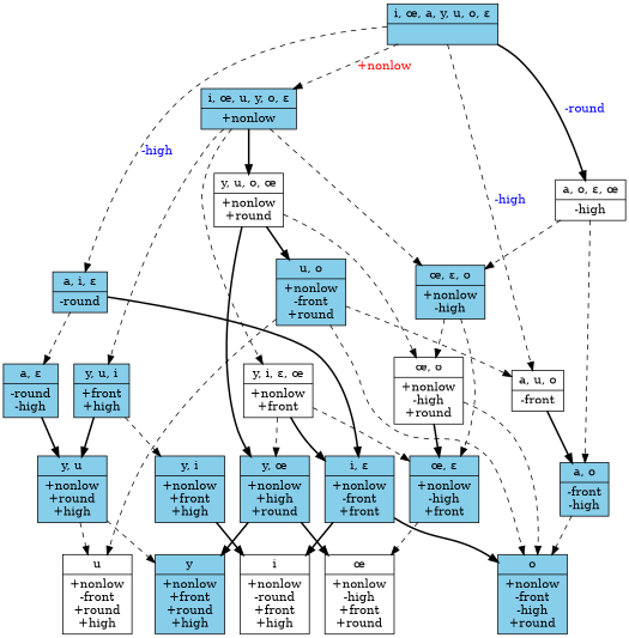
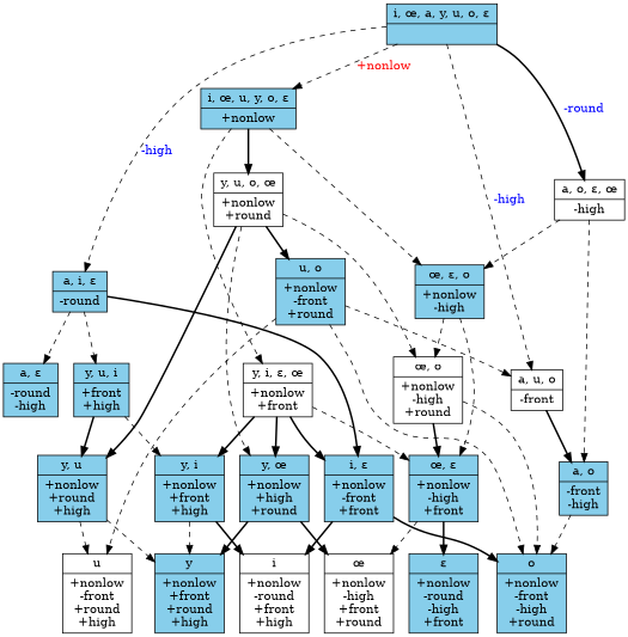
  digraph {
    node [fillcolor=skyblue shape=record style=filled]
    edge [style=dashed]
    n1 [fillcolor=white label="{<segs> i |<feats> +nonlow\n-round\n+front\n+high }"]
    n2 [label="{<segs> y |<feats> +nonlow\n+front\n+round\n+high }"]
    n3 [fillcolor=white label="{<segs> u |<feats> +nonlow\n-front\n+round\n+high }"]
+   n4 [label="{<segs> ɛ |<feats> +nonlow\n-round\n-high\n+front }"]
    n5 [fillcolor=white label="{<segs> œ |<feats> +nonlow\n-high\n+front\n+round }"]
    n6 [label="{<segs> o |<feats> +nonlow\n-front\n-high\n+round }"]
    n7 [label="{<segs> i, œ, a, y, u, o, ɛ |<feats>  }"]
    n8 [label="{<segs> i, œ, u, y, o, ɛ |<feats> +nonlow }"]
    n9 [fillcolor=white label="{<segs> a, u, o |<feats> -front }"]
    n10 [label="{<segs> a, i, ɛ |<feats> -round }"]
    n11 [fillcolor=white label="{<segs> a, o, ɛ, œ |<feats> -high }"]
    n12 [fillcolor=white label="{<segs> y, i, ɛ, œ |<feats> +nonlow\n+front }"]
    n13 [fillcolor=white label="{<segs> y, u, o, œ |<feats> +nonlow\n+round }"]
    n14 [label="{<segs> y, u, i |<feats> +front\n+high }"]
    n15 [label="{<segs> œ, ɛ, o |<feats> +nonlow\n-high }"]
    n16 [label="{<segs> a, o |<feats> -front\n-high }"]
    n17 [label="{<segs> i, ɛ |<feats> +nonlow\n-front\n+front }"]
    n18 [label="{<segs> a, ɛ |<feats> -round\n-high }"]
    n19 [label="{<segs> y, œ |<feats> +nonlow\n+high\n+round }"]
    n20 [label="{<segs> y, i |<feats> +nonlow\n+front\n+high }"]
    n21 [label="{<segs> œ, ɛ |<feats> +nonlow\n-high\n+front }"]
    n22 [label="{<segs> y, u |<feats> +nonlow\n+round\n+high }"]
    n23 [label="{<segs> u, o |<feats> +nonlow\n-front\n+round }"]
    n24 [fillcolor=white label="{<segs> œ, o |<feats> +nonlow\n-high\n+round }"]
    subgraph sub_1 {
      rank=same
      n1
      n2
      n3
+     n4
      n5
      n6
    }
    n7 -> n8 [fontcolor=red label="+nonlow"]
    n7 -> n9 [fontcolor=blue label="-high"]
    n7 -> n10 [fontcolor=blue label="-high"]
    n7 -> n11 [fontcolor=blue label="-round" style=bold]
    n8 -> n12
    n8 -> n13 [style=bold]
-   n8 -> n14
+   n10 -> n14
    n8 -> n15
    n9 -> n16 [style=bold]
    n10 -> n17 [style=bold]
    n10 -> n18
    n11 -> n15
    n11 -> n16
    n12 -> n17 [style=bold]
-   n12 -> n19
+   n12 -> n19 [style=bold]
+   n12 -> n20 [style=bold]
    n12 -> n21
-   n13 -> n19 [style=bold]
-   n18 -> n22 [style=bold]
+   n13 -> n19
+   n13 -> n22 [style=bold]
    n13 -> n23 [style=bold]
    n13 -> n24
    n14 -> n20
    n14 -> n22 [style=bold]
    n15 -> n21
    n15 -> n24
    n16 -> n6
    n17 -> n1 [style=bold]
    n17 -> n6 [style=bold]
    n19 -> n2 [style=bold]
    n19 -> n5 [style=bold]
    n20 -> n1 [style=bold]
+   n20 -> n2
+   n21 -> n4 [style=bold]
    n21 -> n5
    n22 -> n2
    n22 -> n3
    n23 -> n3
    n23 -> n6
    n23 -> n9
    n24 -> n6
    n24 -> n21 [style=bold]
  }
